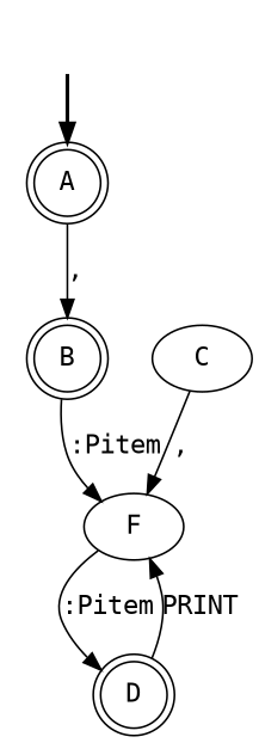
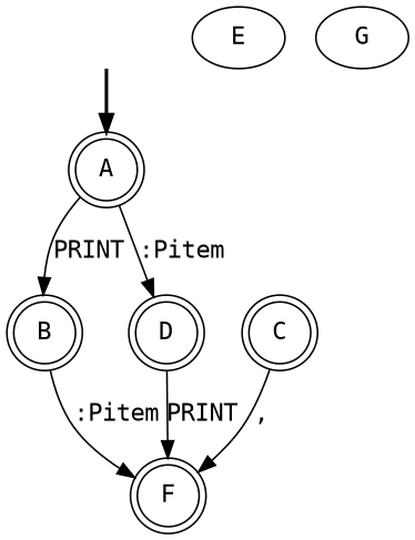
  digraph {
    fontname="DejaVu Sans Mono"
    node [fontname="DejaVu Sans Mono" shape=doublecircle]
    edge [fontname="DejaVu Sans Mono"]
    fake [style=invisible shape=""]
    A [root=true]
    B
    D
-   F [shape=ellipse]
-   C [shape=ellipse]
+   F
+   C
+   E [shape=""]
+   G [shape=""]
    fake -> A [style=bold]
-   A -> B [label=","]
+   A -> B [label=PRINT]
    B -> F [label=":Pitem"]
    D -> F [label=PRINT]
-   F -> D [label=":Pitem"]
+   A -> D [label=":Pitem"]
    C -> F [label=","]
  }
